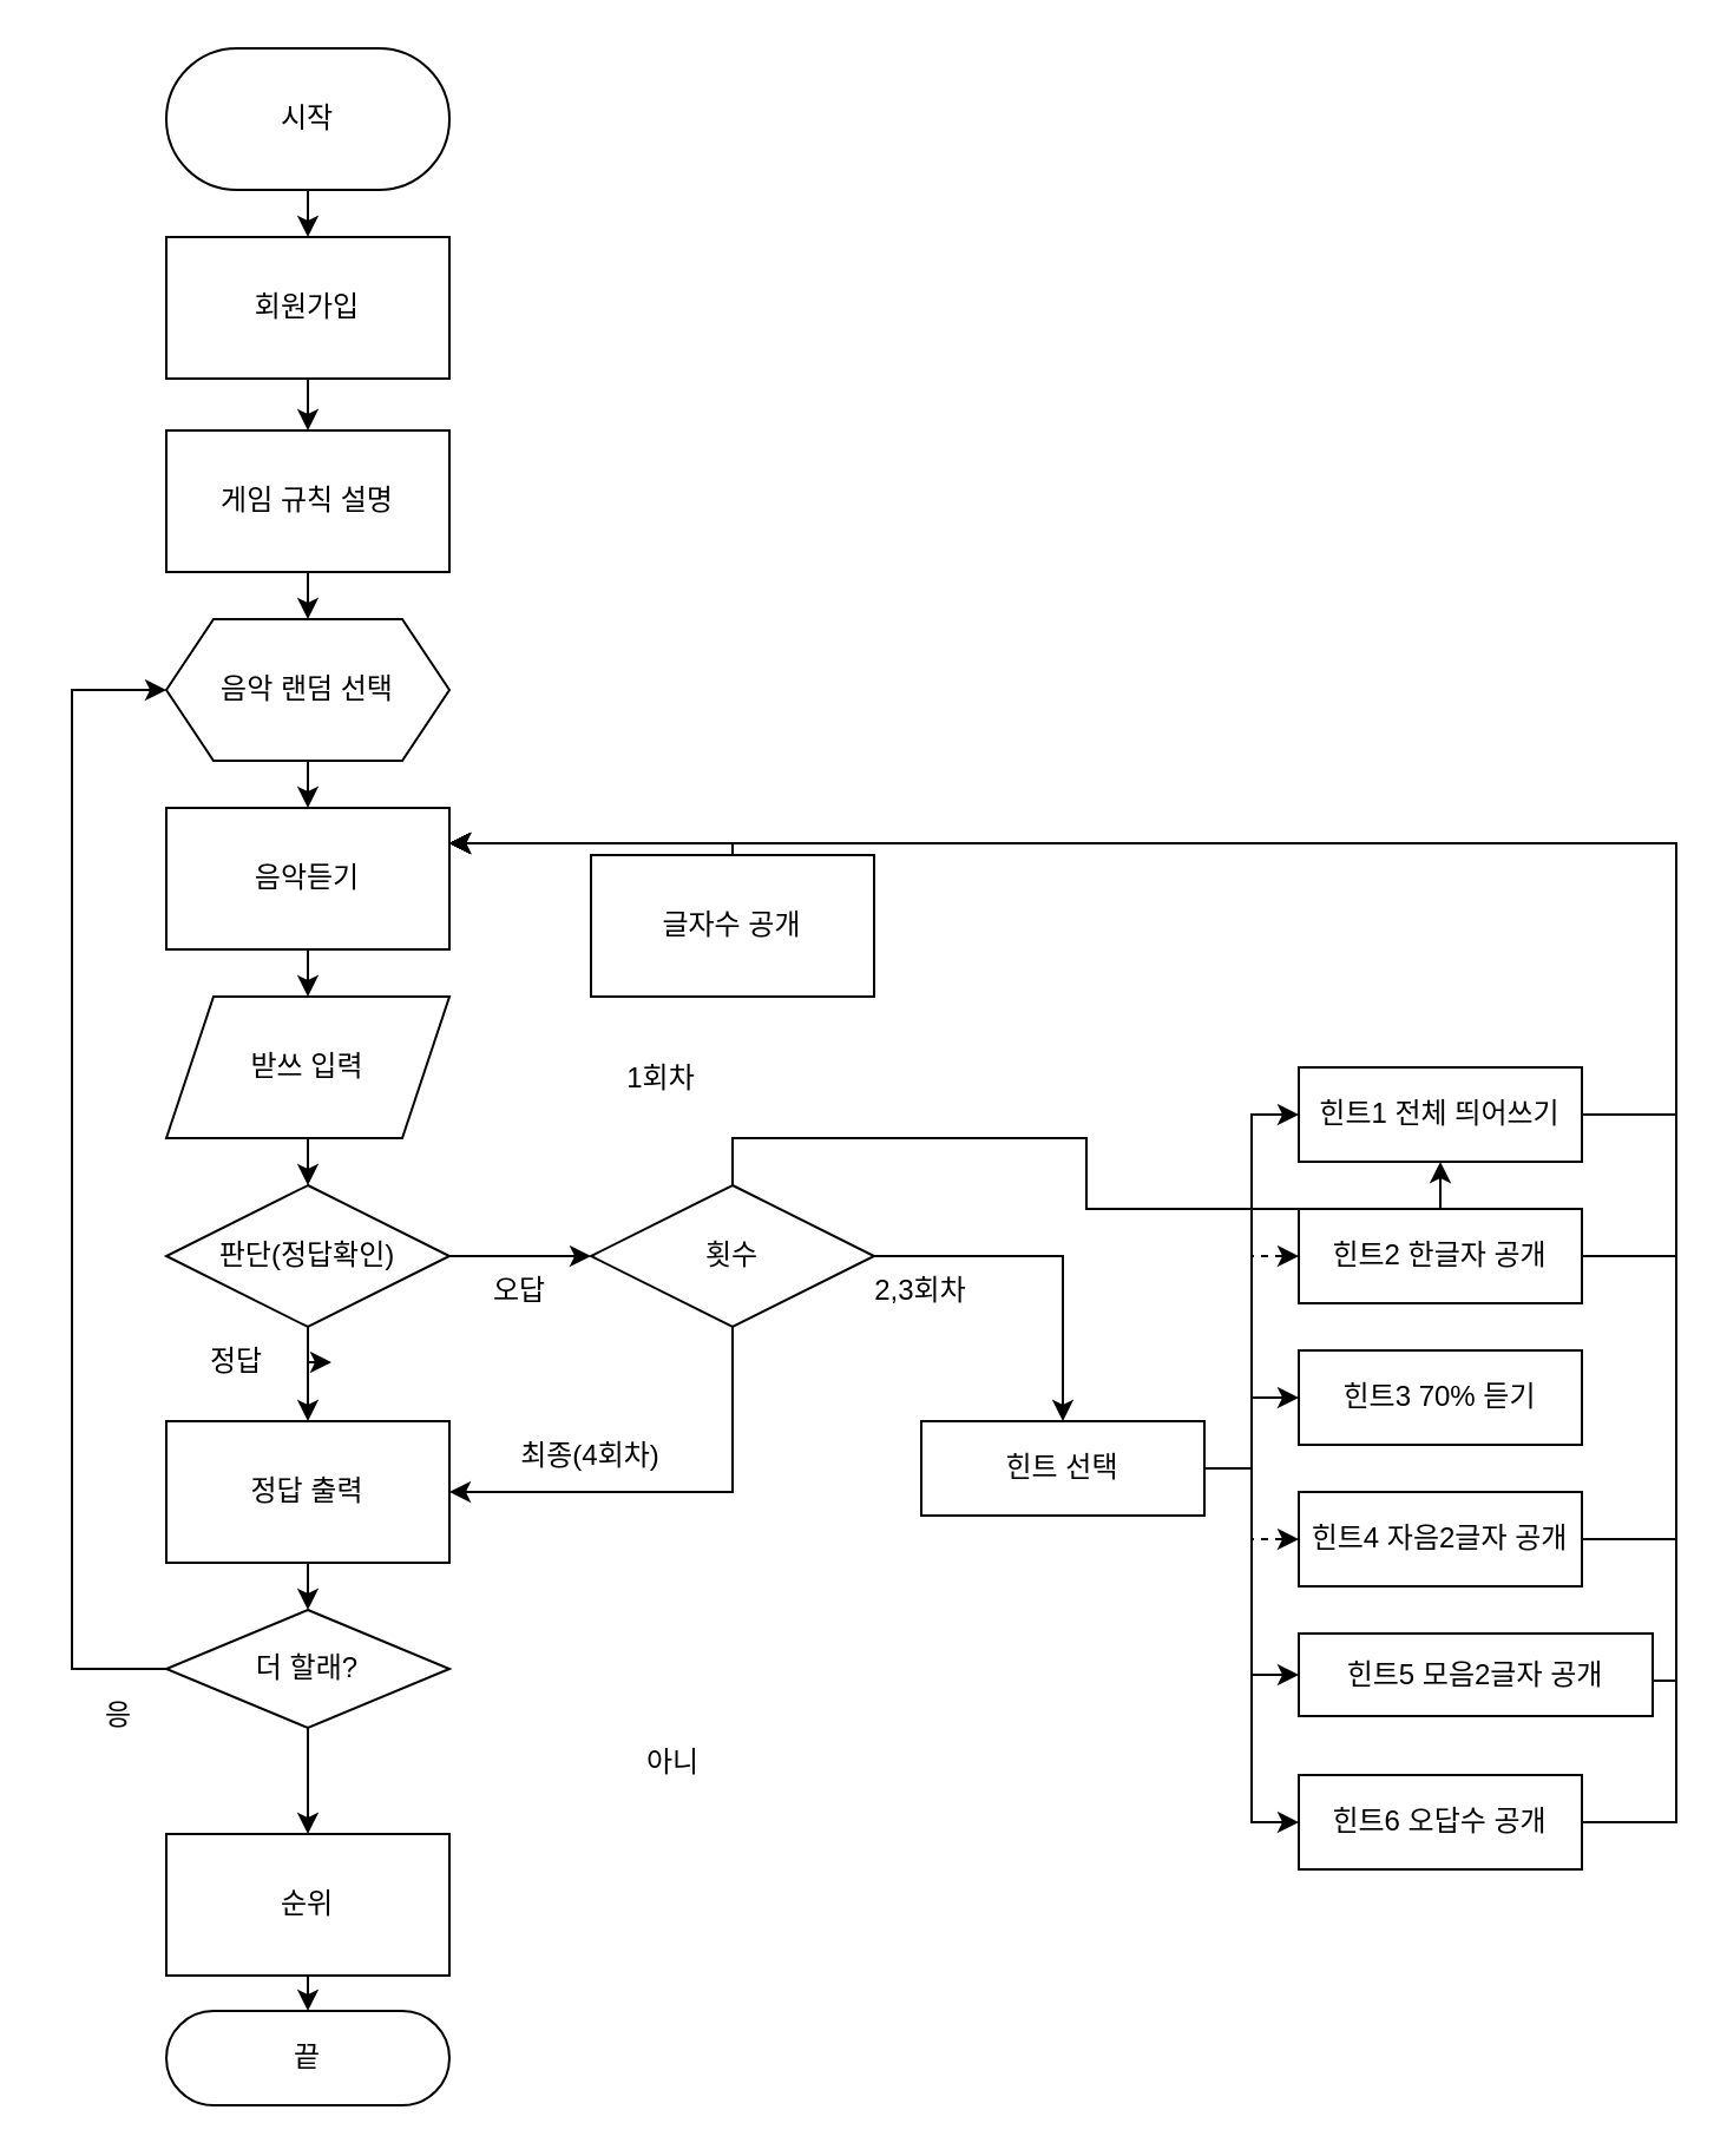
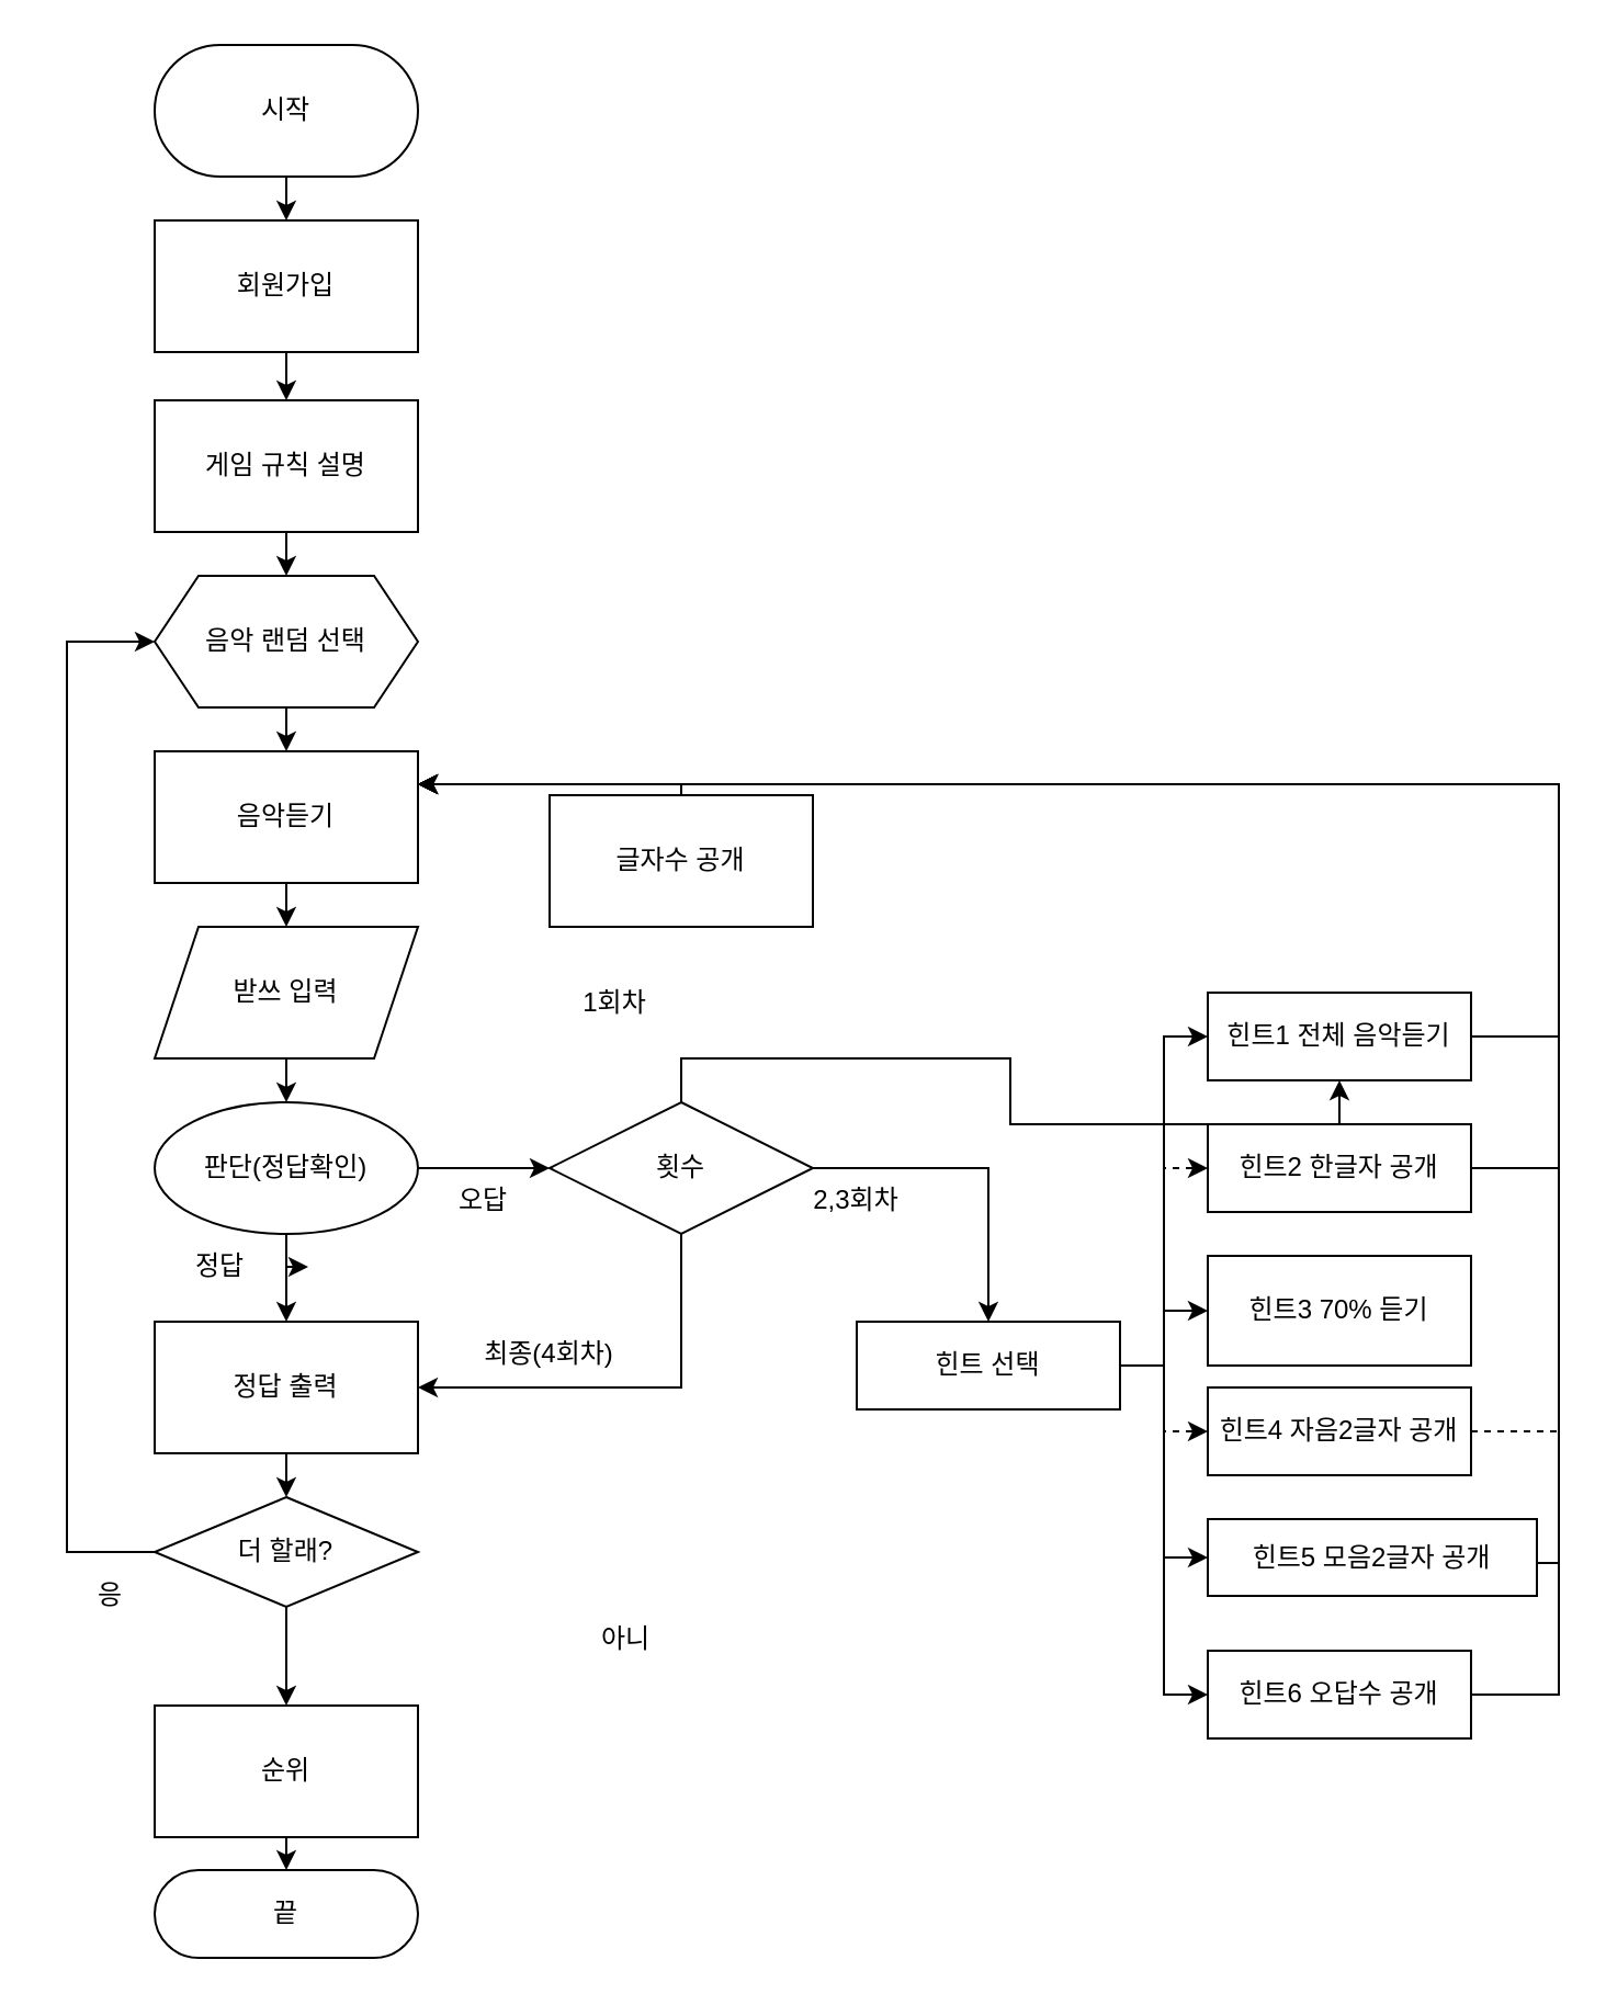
  <mxCell id="0" />
  <mxCell id="1" parent="0" />
  <mxCell id="2" style="edgeStyle=orthogonalEdgeStyle;rounded=0;orthogonalLoop=1;jettySize=auto;html=1;exitX=0.5;exitY=1;exitDx=0;exitDy=0;entryX=0.5;entryY=0;entryDx=0;entryDy=0;" parent="1" source="3" edge="1"><mxGeometry relative="1" as="geometry"><mxPoint x="130" y="100" as="targetPoint" /></mxGeometry></mxCell>
  <mxCell id="3" value="시작" style="rounded=1;whiteSpace=wrap;html=1;arcSize=50;" parent="1" vertex="1"><mxGeometry x="70" y="20" width="120" height="60" as="geometry" /></mxCell>
  <mxCell id="4" value="처리" style="rounded=0;whiteSpace=wrap;html=1;" parent="1" vertex="1"><mxGeometry x="70" y="182" width="120" height="60" as="geometry" /></mxCell>
  <mxCell id="5" style="edgeStyle=orthogonalEdgeStyle;rounded=0;orthogonalLoop=1;jettySize=auto;html=1;exitX=0.5;exitY=1;exitDx=0;exitDy=0;entryX=0.5;entryY=0;entryDx=0;entryDy=0;" parent="1" source="6" target="9" edge="1"><mxGeometry relative="1" as="geometry" /></mxCell>
  <mxCell id="6" value="받쓰 입력" style="shape=parallelogram;perimeter=parallelogramPerimeter;whiteSpace=wrap;html=1;fixedSize=1;" parent="1" vertex="1"><mxGeometry x="70" y="422" width="120" height="60" as="geometry" /></mxCell>
  <mxCell id="7" style="edgeStyle=orthogonalEdgeStyle;rounded=0;orthogonalLoop=1;jettySize=auto;html=1;exitX=0.5;exitY=1;exitDx=0;exitDy=0;entryX=0.5;entryY=0;entryDx=0;entryDy=0;" parent="1" source="9" edge="1"><mxGeometry relative="1" as="geometry"><mxPoint x="130" y="602" as="targetPoint" /></mxGeometry></mxCell>
  <mxCell id="8" style="edgeStyle=orthogonalEdgeStyle;rounded=0;orthogonalLoop=1;jettySize=auto;html=1;exitX=1;exitY=0.5;exitDx=0;exitDy=0;entryX=0;entryY=0.5;entryDx=0;entryDy=0;" parent="1" source="9" target="35" edge="1"><mxGeometry relative="1" as="geometry" /></mxCell>
- <mxCell id="9" value="판단(정답확인)" style="rhombus;whiteSpace=wrap;html=1;" parent="1" vertex="1"><mxGeometry x="70" y="502" width="120" height="60" as="geometry" /></mxCell>
+ <mxCell id="9" value="판단(정답확인)" style="ellipse;whiteSpace=wrap;html=1;" parent="1" vertex="1"><mxGeometry x="70" y="502" width="120" height="60" as="geometry" /></mxCell>
  <mxCell id="10" style="edgeStyle=orthogonalEdgeStyle;rounded=0;orthogonalLoop=1;jettySize=auto;html=1;exitX=0.5;exitY=1;exitDx=0;exitDy=0;entryX=0.5;entryY=0;entryDx=0;entryDy=0;" parent="1" source="11" edge="1"><mxGeometry relative="1" as="geometry"><mxPoint x="130" y="262" as="targetPoint" /></mxGeometry></mxCell>
  <mxCell id="11" value="게임 규칙 설명" style="rounded=0;whiteSpace=wrap;html=1;" parent="1" vertex="1"><mxGeometry x="70" y="182" width="120" height="60" as="geometry" /></mxCell>
  <mxCell id="12" style="edgeStyle=orthogonalEdgeStyle;rounded=0;orthogonalLoop=1;jettySize=auto;html=1;exitX=0.5;exitY=1;exitDx=0;exitDy=0;entryX=0.5;entryY=0;entryDx=0;entryDy=0;" parent="1" source="13" target="6" edge="1"><mxGeometry relative="1" as="geometry" /></mxCell>
  <mxCell id="13" value="음악듣기" style="rounded=0;whiteSpace=wrap;html=1;" parent="1" vertex="1"><mxGeometry x="70" y="342" width="120" height="60" as="geometry" /></mxCell>
  <mxCell id="14" style="edgeStyle=orthogonalEdgeStyle;rounded=0;orthogonalLoop=1;jettySize=auto;html=1;exitX=1;exitY=0.5;exitDx=0;exitDy=0;entryX=1;entryY=0.25;entryDx=0;entryDy=0;" parent="1" source="15" target="13" edge="1"><mxGeometry relative="1" as="geometry"><Array as="points"><mxPoint x="710" y="472" /><mxPoint x="710" y="357" /></Array></mxGeometry></mxCell>
- <mxCell id="15" value="힌트1 전체 띄어쓰기" style="rounded=0;whiteSpace=wrap;html=1;" parent="1" vertex="1"><mxGeometry x="550" y="452" width="120" height="40" as="geometry" /></mxCell>
+ <mxCell id="15" value="힌트1 전체 음악듣기" style="rounded=0;whiteSpace=wrap;html=1;" parent="1" vertex="1"><mxGeometry x="550" y="452" width="120" height="40" as="geometry" /></mxCell>
  <mxCell id="16" style="edgeStyle=orthogonalEdgeStyle;rounded=0;orthogonalLoop=1;jettySize=auto;html=1;exitX=1;exitY=0.5;exitDx=0;exitDy=0;entryX=1;entryY=0.25;entryDx=0;entryDy=0;" parent="1" source="17" target="13" edge="1"><mxGeometry relative="1" as="geometry"><Array as="points"><mxPoint x="710" y="532" /><mxPoint x="710" y="357" /></Array></mxGeometry></mxCell>
  <mxCell id="17" value="힌트2 한글자 공개" style="rounded=0;whiteSpace=wrap;html=1;" parent="1" vertex="1"><mxGeometry x="550" y="512" width="120" height="40" as="geometry" /></mxCell>
- <mxCell id="18" value="힌트3 70% 듣기" style="rounded=0;whiteSpace=wrap;html=1;" parent="1" vertex="1"><mxGeometry x="550" y="572" width="120" height="40" as="geometry" /></mxCell>
- <mxCell id="19" style="edgeStyle=orthogonalEdgeStyle;rounded=0;orthogonalLoop=1;jettySize=auto;html=1;exitX=1;exitY=0.5;exitDx=0;exitDy=0;entryX=1;entryY=0.25;entryDx=0;entryDy=0;" parent="1" source="20" target="13" edge="1"><mxGeometry relative="1" as="geometry"><Array as="points"><mxPoint x="710" y="652" /><mxPoint x="710" y="357" /></Array></mxGeometry></mxCell>
+ <mxCell id="18" value="힌트3 70% 듣기" style="rounded=0;whiteSpace=wrap;html=1;" parent="1" vertex="1"><mxGeometry x="550" y="572" width="120" height="50" as="geometry" /></mxCell>
+ <mxCell id="19" style="edgeStyle=orthogonalEdgeStyle;rounded=0;orthogonalLoop=1;jettySize=auto;html=1;exitX=1;exitY=0.5;exitDx=0;exitDy=0;entryX=1;entryY=0.25;entryDx=0;entryDy=0;dashed=1;" parent="1" source="20" target="13" edge="1"><mxGeometry relative="1" as="geometry"><Array as="points"><mxPoint x="710" y="652" /><mxPoint x="710" y="357" /></Array></mxGeometry></mxCell>
  <mxCell id="20" value="힌트4 자음2글자 공개" style="rounded=0;whiteSpace=wrap;html=1;" parent="1" vertex="1"><mxGeometry x="550" y="632" width="120" height="40" as="geometry" /></mxCell>
  <mxCell id="21" style="edgeStyle=orthogonalEdgeStyle;rounded=0;orthogonalLoop=1;jettySize=auto;html=1;exitX=1;exitY=0.5;exitDx=0;exitDy=0;entryX=1;entryY=0.25;entryDx=0;entryDy=0;" parent="1" source="22" target="13" edge="1"><mxGeometry relative="1" as="geometry"><Array as="points"><mxPoint x="710" y="712" /><mxPoint x="710" y="357" /></Array></mxGeometry></mxCell>
  <mxCell id="22" value="힌트5 모음2글자 공개" style="rounded=0;whiteSpace=wrap;html=1;" parent="1" vertex="1"><mxGeometry x="550" y="692" width="150" height="35" as="geometry" /></mxCell>
  <mxCell id="23" style="edgeStyle=orthogonalEdgeStyle;rounded=0;orthogonalLoop=1;jettySize=auto;html=1;exitX=1;exitY=0.5;exitDx=0;exitDy=0;entryX=1;entryY=0.25;entryDx=0;entryDy=0;" parent="1" source="24" target="13" edge="1"><mxGeometry relative="1" as="geometry"><Array as="points"><mxPoint x="710" y="772" /><mxPoint x="710" y="357" /></Array></mxGeometry></mxCell>
  <mxCell id="24" value="힌트6 오답수 공개" style="rounded=0;whiteSpace=wrap;html=1;" parent="1" vertex="1"><mxGeometry x="550" y="752" width="120" height="40" as="geometry" /></mxCell>
  <mxCell id="25" style="edgeStyle=orthogonalEdgeStyle;rounded=0;orthogonalLoop=1;jettySize=auto;html=1;exitX=1;exitY=0.5;exitDx=0;exitDy=0;entryX=0;entryY=0.5;entryDx=0;entryDy=0;" parent="1" source="31" target="18" edge="1"><mxGeometry relative="1" as="geometry" /></mxCell>
  <mxCell id="26" style="edgeStyle=orthogonalEdgeStyle;rounded=0;orthogonalLoop=1;jettySize=auto;html=1;exitX=1;exitY=0.5;exitDx=0;exitDy=0;entryX=0;entryY=0.5;entryDx=0;entryDy=0;dashed=1;" parent="1" source="31" target="20" edge="1"><mxGeometry relative="1" as="geometry" /></mxCell>
  <mxCell id="27" style="edgeStyle=orthogonalEdgeStyle;rounded=0;orthogonalLoop=1;jettySize=auto;html=1;exitX=1;exitY=0.5;exitDx=0;exitDy=0;entryX=0;entryY=0.5;entryDx=0;entryDy=0;dashed=1;" parent="1" source="31" target="17" edge="1"><mxGeometry relative="1" as="geometry" /></mxCell>
  <mxCell id="28" style="edgeStyle=orthogonalEdgeStyle;rounded=0;orthogonalLoop=1;jettySize=auto;html=1;exitX=1;exitY=0.5;exitDx=0;exitDy=0;entryX=0;entryY=0.5;entryDx=0;entryDy=0;" parent="1" source="31" target="15" edge="1"><mxGeometry relative="1" as="geometry" /></mxCell>
  <mxCell id="29" style="edgeStyle=orthogonalEdgeStyle;rounded=0;orthogonalLoop=1;jettySize=auto;html=1;exitX=1;exitY=0.5;exitDx=0;exitDy=0;entryX=0;entryY=0.5;entryDx=0;entryDy=0;" parent="1" source="31" target="22" edge="1"><mxGeometry relative="1" as="geometry" /></mxCell>
  <mxCell id="30" style="edgeStyle=orthogonalEdgeStyle;rounded=0;orthogonalLoop=1;jettySize=auto;html=1;exitX=1;exitY=0.5;exitDx=0;exitDy=0;entryX=0;entryY=0.5;entryDx=0;entryDy=0;" parent="1" source="31" target="24" edge="1"><mxGeometry relative="1" as="geometry" /></mxCell>
  <mxCell id="31" value="힌트 선택" style="rounded=0;whiteSpace=wrap;html=1;" parent="1" vertex="1"><mxGeometry x="390" y="602" width="120" height="40" as="geometry" /></mxCell>
  <mxCell id="32" style="edgeStyle=orthogonalEdgeStyle;rounded=0;orthogonalLoop=1;jettySize=auto;html=1;exitX=1;exitY=0.5;exitDx=0;exitDy=0;entryX=0.5;entryY=0;entryDx=0;entryDy=0;" parent="1" source="35" target="31" edge="1"><mxGeometry relative="1" as="geometry" /></mxCell>
  <mxCell id="33" style="edgeStyle=orthogonalEdgeStyle;rounded=0;orthogonalLoop=1;jettySize=auto;html=1;exitX=0.5;exitY=0;exitDx=0;exitDy=0;" parent="1" source="35" target="15" edge="1"><mxGeometry relative="1" as="geometry" /></mxCell>
  <mxCell id="34" style="edgeStyle=orthogonalEdgeStyle;rounded=0;orthogonalLoop=1;jettySize=auto;html=1;exitX=0.5;exitY=1;exitDx=0;exitDy=0;entryX=1;entryY=0.5;entryDx=0;entryDy=0;" parent="1" source="35" target="52" edge="1"><mxGeometry relative="1" as="geometry" /></mxCell>
  <mxCell id="35" value="횟수" style="rhombus;whiteSpace=wrap;html=1;" parent="1" vertex="1"><mxGeometry x="250" y="502" width="120" height="60" as="geometry" /></mxCell>
  <mxCell id="36" style="edgeStyle=orthogonalEdgeStyle;rounded=0;orthogonalLoop=1;jettySize=auto;html=1;exitX=1;exitY=0.5;exitDx=0;exitDy=0;" edge="1" parent="1" source="37"><mxGeometry relative="1" as="geometry"><mxPoint x="140" y="577" as="targetPoint" /></mxGeometry></mxCell>
  <mxCell id="37" value="정답" style="text;html=1;align=center;verticalAlign=middle;whiteSpace=wrap;rounded=0;" parent="1" vertex="1"><mxGeometry x="70" y="562" width="60" height="30" as="geometry" /></mxCell>
  <mxCell id="38" value="오답" style="text;html=1;align=center;verticalAlign=middle;whiteSpace=wrap;rounded=0;" parent="1" vertex="1"><mxGeometry x="190" y="532" width="60" height="30" as="geometry" /></mxCell>
  <mxCell id="39" value="2,3회차" style="text;html=1;align=center;verticalAlign=middle;whiteSpace=wrap;rounded=0;" parent="1" vertex="1"><mxGeometry x="360" y="532" width="60" height="30" as="geometry" /></mxCell>
  <mxCell id="40" value="최종(4회차)" style="text;html=1;align=center;verticalAlign=middle;whiteSpace=wrap;rounded=0;" parent="1" vertex="1"><mxGeometry x="210" y="602" width="80" height="30" as="geometry" /></mxCell>
  <mxCell id="41" value="1회차" style="text;html=1;align=center;verticalAlign=middle;whiteSpace=wrap;rounded=0;" parent="1" vertex="1"><mxGeometry x="250" y="442" width="60" height="30" as="geometry" /></mxCell>
  <mxCell id="42" value="끝" style="rounded=1;whiteSpace=wrap;html=1;arcSize=50;" parent="1" vertex="1"><mxGeometry x="70" y="852" width="120" height="40" as="geometry" /></mxCell>
  <mxCell id="43" style="edgeStyle=orthogonalEdgeStyle;rounded=0;orthogonalLoop=1;jettySize=auto;html=1;exitX=0.5;exitY=0;exitDx=0;exitDy=0;entryX=1;entryY=0.25;entryDx=0;entryDy=0;" edge="1" parent="1" source="44" target="13"><mxGeometry relative="1" as="geometry"><Array as="points"><mxPoint x="310" y="357" /></Array></mxGeometry></mxCell>
  <mxCell id="44" value="글자수 공개" style="rounded=0;whiteSpace=wrap;html=1;" parent="1" vertex="1"><mxGeometry x="250" y="362" width="120" height="60" as="geometry" /></mxCell>
  <mxCell id="45" style="edgeStyle=orthogonalEdgeStyle;rounded=0;orthogonalLoop=1;jettySize=auto;html=1;exitX=0.5;exitY=1;exitDx=0;exitDy=0;entryX=0.5;entryY=0;entryDx=0;entryDy=0;" parent="1" target="13" edge="1"><mxGeometry relative="1" as="geometry"><mxPoint x="130" y="322" as="sourcePoint" /></mxGeometry></mxCell>
  <mxCell id="46" style="edgeStyle=orthogonalEdgeStyle;rounded=0;orthogonalLoop=1;jettySize=auto;html=1;exitX=0;exitY=0.5;exitDx=0;exitDy=0;entryX=0;entryY=0.5;entryDx=0;entryDy=0;" parent="1" source="48" edge="1"><mxGeometry relative="1" as="geometry"><Array as="points"><mxPoint x="30" y="707" /><mxPoint x="30" y="292" /></Array><mxPoint x="70" y="292" as="targetPoint" /></mxGeometry></mxCell>
  <mxCell id="47" style="edgeStyle=orthogonalEdgeStyle;rounded=0;orthogonalLoop=1;jettySize=auto;html=1;exitX=0.5;exitY=1;exitDx=0;exitDy=0;entryX=0.5;entryY=0;entryDx=0;entryDy=0;" edge="1" parent="1" source="48" target="56"><mxGeometry relative="1" as="geometry" /></mxCell>
  <mxCell id="48" value="더 할래?" style="rhombus;whiteSpace=wrap;html=1;" parent="1" vertex="1"><mxGeometry x="70" y="682" width="120" height="50" as="geometry" /></mxCell>
  <mxCell id="49" value="아니" style="text;html=1;align=center;verticalAlign=middle;whiteSpace=wrap;rounded=0;" parent="1" vertex="1"><mxGeometry x="255" y="732" width="60" height="30" as="geometry" /></mxCell>
  <mxCell id="50" value="응" style="text;html=1;align=center;verticalAlign=middle;whiteSpace=wrap;rounded=0;" parent="1" vertex="1"><mxGeometry x="20" y="712" width="60" height="30" as="geometry" /></mxCell>
  <mxCell id="51" style="edgeStyle=orthogonalEdgeStyle;rounded=0;orthogonalLoop=1;jettySize=auto;html=1;exitX=0.5;exitY=1;exitDx=0;exitDy=0;entryX=0.5;entryY=0;entryDx=0;entryDy=0;" parent="1" source="52" target="48" edge="1"><mxGeometry relative="1" as="geometry" /></mxCell>
  <mxCell id="52" value="정답 출력" style="rounded=0;whiteSpace=wrap;html=1;" parent="1" vertex="1"><mxGeometry x="70" y="602" width="120" height="60" as="geometry" /></mxCell>
  <mxCell id="53" style="edgeStyle=orthogonalEdgeStyle;rounded=0;orthogonalLoop=1;jettySize=auto;html=1;" edge="1" parent="1" source="54" target="11"><mxGeometry relative="1" as="geometry" /></mxCell>
  <mxCell id="54" value="회원가입" style="rounded=0;whiteSpace=wrap;html=1;" vertex="1" parent="1"><mxGeometry x="70" y="100" width="120" height="60" as="geometry" /></mxCell>
  <mxCell id="55" style="edgeStyle=orthogonalEdgeStyle;rounded=0;orthogonalLoop=1;jettySize=auto;html=1;exitX=0.5;exitY=1;exitDx=0;exitDy=0;entryX=0.5;entryY=0;entryDx=0;entryDy=0;" edge="1" parent="1" source="56" target="42"><mxGeometry relative="1" as="geometry" /></mxCell>
  <mxCell id="56" value="순위" style="rounded=0;whiteSpace=wrap;html=1;" vertex="1" parent="1"><mxGeometry x="70" y="777" width="120" height="60" as="geometry" /></mxCell>
  <mxCell id="57" value="음악 랜덤 선택" style="shape=hexagon;perimeter=hexagonPerimeter2;whiteSpace=wrap;html=1;fixedSize=1;" vertex="1" parent="1"><mxGeometry x="70" y="262" width="120" height="60" as="geometry" /></mxCell>
